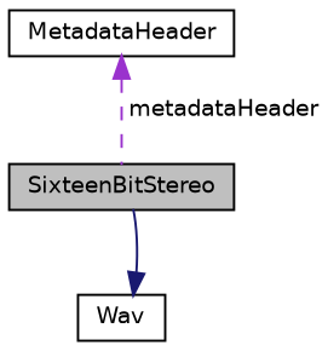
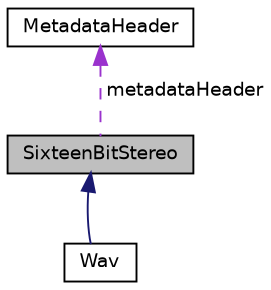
  digraph {
    node [color=black fillcolor=white fontname=Helvetica fontsize=10 shape=record style=filled]
    edge [dir=back fontname=Helvetica fontsize=10 labelfontname=Helvetica labelfontsize=10]
    n1 [fillcolor=grey75 fontcolor=black height=0.2 label=SixteenBitStereo width=0.4]
    n2 [height=0.2 label=Wav width=0.4]
    n3 [height=0.2 label=MetadataHeader width=0.4]
-   n2 -> n1 [color=midnightblue style=solid]
+   n1 -> n2 [color=midnightblue style=solid]
    n3 -> n1 [color=darkorchid3 label=" metadataHeader" style=dashed]
  }
